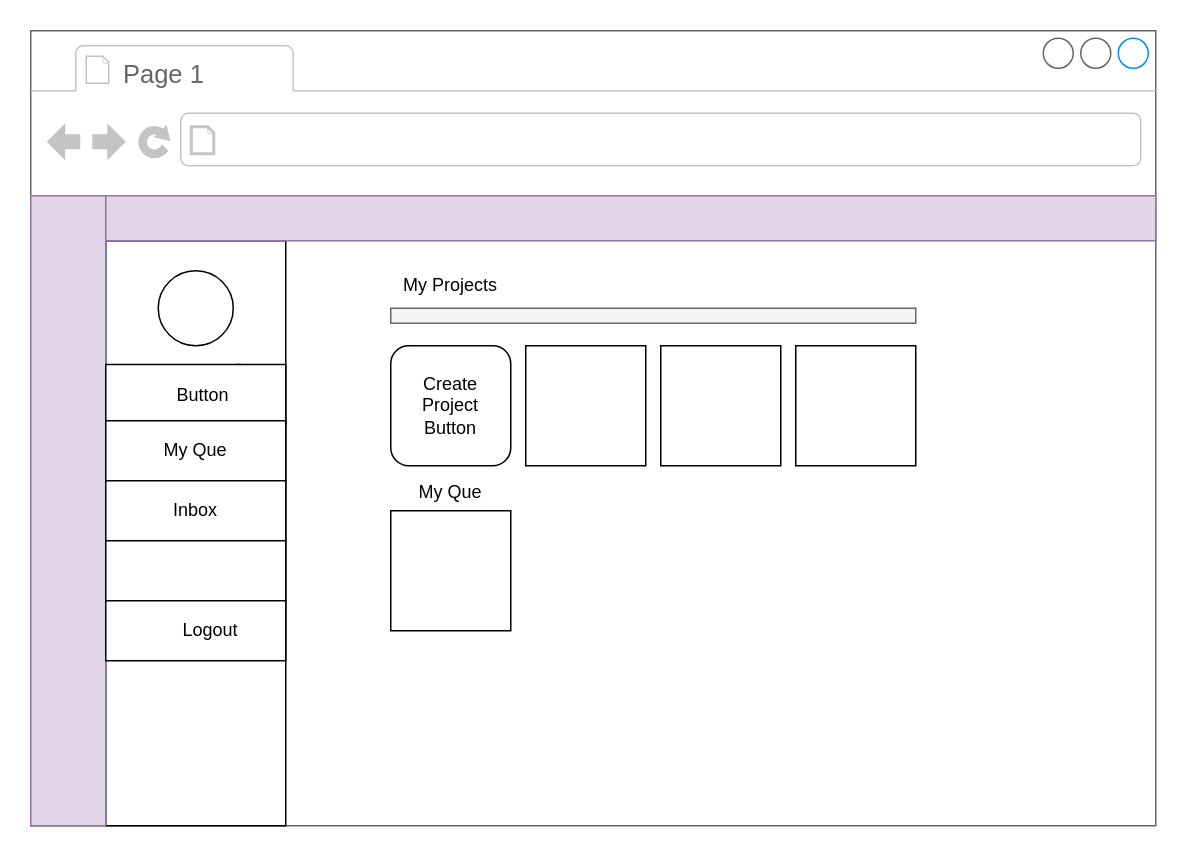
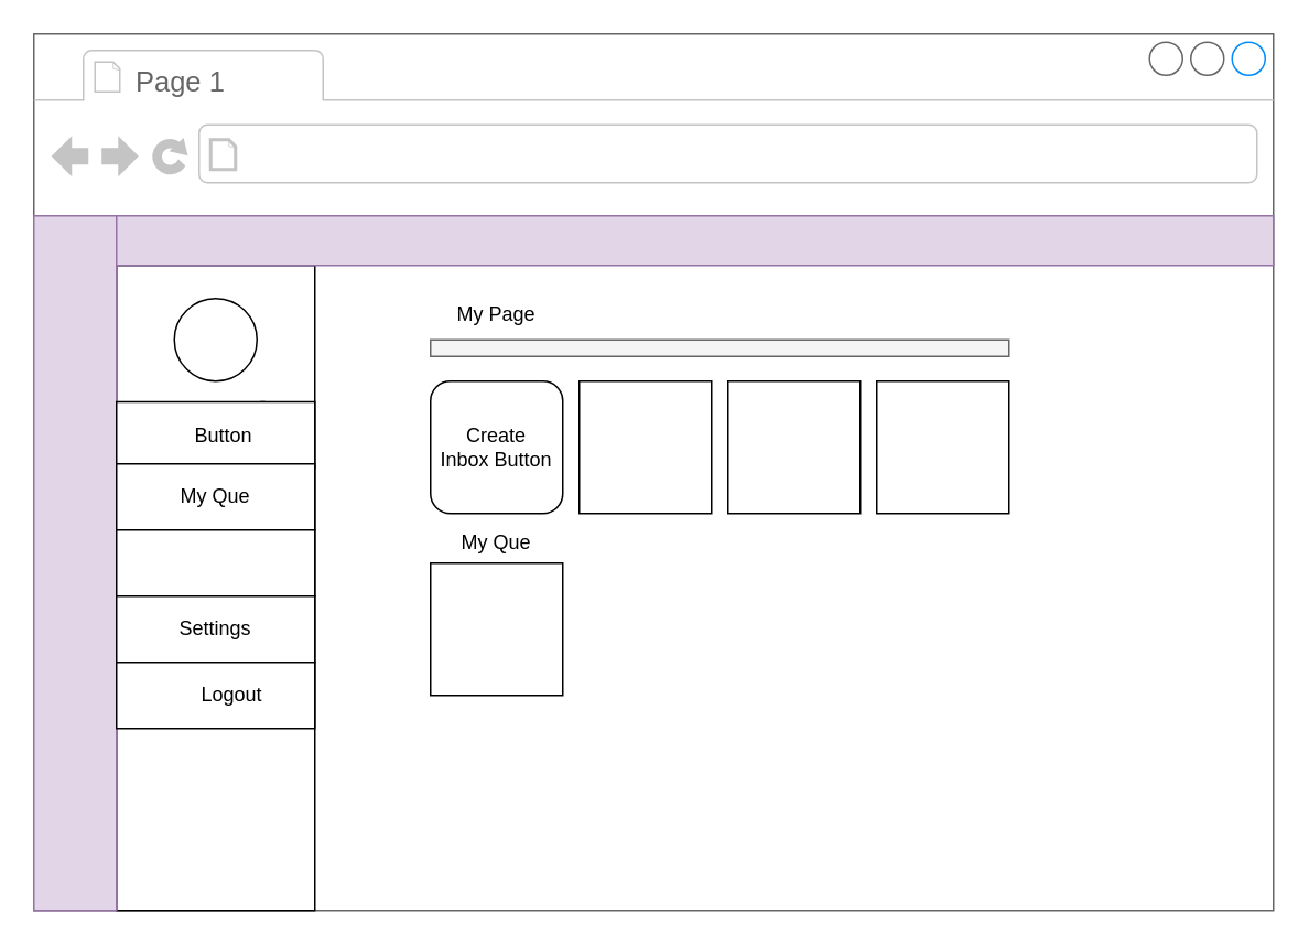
  <mxCell id="0" />
  <mxCell id="1" parent="0" />
  <mxCell id="2" value="" style="strokeWidth=1;shadow=0;dashed=0;align=center;html=1;shape=mxgraph.mockup.containers.browserWindow;rSize=0;strokeColor=#666666;strokeColor2=#008cff;strokeColor3=#c4c4c4;mainText=,;recursiveResize=0;" vertex="1" parent="1"><mxGeometry x="20" y="20" width="750" height="530" as="geometry" /></mxCell>
  <mxCell id="3" value="Page 1" style="strokeWidth=1;shadow=0;dashed=0;align=center;html=1;shape=mxgraph.mockup.containers.anchor;fontSize=17;fontColor=#666666;align=left;" vertex="1" parent="2"><mxGeometry x="60" y="12" width="160" height="35" as="geometry" /></mxCell>
  <mxCell id="4" value="" style="rounded=0;whiteSpace=wrap;html=1;" vertex="1" parent="2"><mxGeometry x="50" y="140" width="120" height="390" as="geometry" /></mxCell>
  <mxCell id="5" value="" style="rounded=0;whiteSpace=wrap;html=1;fillColor=#e1d5e7;strokeColor=#9673a6;" vertex="1" parent="2"><mxGeometry y="110" width="50" height="420" as="geometry" /></mxCell>
  <mxCell id="6" value="" style="group;rotation=0;" vertex="1" connectable="0" parent="2"><mxGeometry x="240" y="210" width="350" height="190" as="geometry" /></mxCell>
  <mxCell id="7" value="" style="whiteSpace=wrap;html=1;aspect=fixed;" vertex="1" parent="6"><mxGeometry x="90" width="80" height="80" as="geometry" /></mxCell>
  <mxCell id="8" value="" style="whiteSpace=wrap;html=1;aspect=fixed;" vertex="1" parent="6"><mxGeometry x="180" width="80" height="80" as="geometry" /></mxCell>
  <mxCell id="9" value="" style="whiteSpace=wrap;html=1;aspect=fixed;" vertex="1" parent="6"><mxGeometry x="270" width="80" height="80" as="geometry" /></mxCell>
  <mxCell id="10" value="" style="whiteSpace=wrap;html=1;aspect=fixed;" vertex="1" parent="6"><mxGeometry y="110" width="80" height="80" as="geometry" /></mxCell>
  <mxCell id="11" value="" style="rounded=0;whiteSpace=wrap;html=1;fillColor=#f5f5f5;strokeColor=#666666;fontColor=#333333;" vertex="1" parent="2"><mxGeometry x="240" y="185" width="350" height="10" as="geometry" /></mxCell>
  <mxCell id="12" value="" style="rounded=1;whiteSpace=wrap;html=1;" vertex="1" parent="2"><mxGeometry x="240" y="210" width="80" height="80" as="geometry" /></mxCell>
- <mxCell id="13" value="Create Project Button" style="text;html=1;strokeColor=none;fillColor=none;align=center;verticalAlign=middle;whiteSpace=wrap;rounded=0;" vertex="1" parent="2"><mxGeometry x="245" y="222.5" width="70" height="55" as="geometry" /></mxCell>
- <mxCell id="14" value="My Projects" style="text;html=1;strokeColor=none;fillColor=none;align=center;verticalAlign=middle;whiteSpace=wrap;rounded=0;" vertex="1" parent="2"><mxGeometry x="195" y="150" width="170" height="40" as="geometry" /></mxCell>
+ <mxCell id="13" value="Create Inbox Button" style="text;html=1;strokeColor=none;fillColor=none;align=center;verticalAlign=middle;whiteSpace=wrap;rounded=0;" vertex="1" parent="2"><mxGeometry x="245" y="222.5" width="70" height="55" as="geometry" /></mxCell>
+ <mxCell id="14" value="My Page" style="text;html=1;strokeColor=none;fillColor=none;align=center;verticalAlign=middle;whiteSpace=wrap;rounded=0;" vertex="1" parent="2"><mxGeometry x="195" y="150" width="170" height="40" as="geometry" /></mxCell>
  <mxCell id="15" value="" style="rounded=0;whiteSpace=wrap;html=1;fillColor=#e1d5e7;strokeColor=#9673a6;" vertex="1" parent="2"><mxGeometry x="50" y="110" width="700" height="30" as="geometry" /></mxCell>
  <mxCell id="16" value="" style="group" vertex="1" connectable="0" parent="2"><mxGeometry x="50" y="222.5" width="120" height="240" as="geometry" /></mxCell>
  <mxCell id="17" style="edgeStyle=orthogonalEdgeStyle;rounded=0;orthogonalLoop=1;jettySize=auto;html=1;exitX=0.75;exitY=0;exitDx=0;exitDy=0;entryX=0.75;entryY=1;entryDx=0;entryDy=0;" edge="1" parent="16" source="18" target="19"><mxGeometry relative="1" as="geometry" /></mxCell>
  <mxCell id="18" value="" style="rounded=0;whiteSpace=wrap;html=1;" vertex="1" parent="16"><mxGeometry width="120" height="40" as="geometry" /></mxCell>
  <mxCell id="19" value="Button" style="text;html=1;strokeColor=none;fillColor=none;align=center;verticalAlign=middle;whiteSpace=wrap;rounded=0;" vertex="1" parent="16"><mxGeometry x="20" y="10" width="90" height="20" as="geometry" /></mxCell>
  <mxCell id="20" value="My Que" style="text;html=1;strokeColor=none;fillColor=none;align=center;verticalAlign=middle;whiteSpace=wrap;rounded=0;" vertex="1" parent="16"><mxGeometry x="185" y="75" width="90" height="20" as="geometry" /></mxCell>
  <mxCell id="21" value="" style="ellipse;whiteSpace=wrap;html=1;aspect=fixed;" vertex="1" parent="2"><mxGeometry x="85" y="160" width="50" height="50" as="geometry" /></mxCell>
  <mxCell id="22" value="" style="group" vertex="1" connectable="0" parent="2"><mxGeometry x="50" y="260" width="120" height="40" as="geometry" /></mxCell>
  <mxCell id="23" value="" style="rounded=0;whiteSpace=wrap;html=1;" vertex="1" parent="22"><mxGeometry width="120" height="40" as="geometry" /></mxCell>
  <mxCell id="24" value="My Que" style="text;html=1;strokeColor=none;fillColor=none;align=center;verticalAlign=middle;whiteSpace=wrap;rounded=0;" vertex="1" parent="22"><mxGeometry x="15" y="10" width="90" height="20" as="geometry" /></mxCell>
  <mxCell id="25" value="" style="group" vertex="1" connectable="0" parent="2"><mxGeometry x="50" y="300" width="120" height="40" as="geometry" /></mxCell>
  <mxCell id="26" value="" style="rounded=0;whiteSpace=wrap;html=1;" vertex="1" parent="25"><mxGeometry width="120" height="40" as="geometry" /></mxCell>
- <mxCell id="27" value="Inbox" style="text;html=1;strokeColor=none;fillColor=none;align=center;verticalAlign=middle;whiteSpace=wrap;rounded=0;" vertex="1" parent="25"><mxGeometry x="15" y="10" width="90" height="20" as="geometry" /></mxCell>
  <mxCell id="28" value="" style="group" vertex="1" connectable="0" parent="2"><mxGeometry x="50" y="340" width="120" height="40" as="geometry" /></mxCell>
  <mxCell id="29" value="" style="rounded=0;whiteSpace=wrap;html=1;" vertex="1" parent="28"><mxGeometry width="120" height="40" as="geometry" /></mxCell>
+ <mxCell id="30" value="Settings" style="text;html=1;strokeColor=none;fillColor=none;align=center;verticalAlign=middle;whiteSpace=wrap;rounded=0;" vertex="1" parent="28"><mxGeometry x="15" y="10" width="90" height="20" as="geometry" /></mxCell>
  <mxCell id="31" value="" style="rounded=0;whiteSpace=wrap;html=1;" vertex="1" parent="2"><mxGeometry x="50" y="380" width="120" height="40" as="geometry" /></mxCell>
  <mxCell id="32" value="Logout" style="text;html=1;strokeColor=none;fillColor=none;align=center;verticalAlign=middle;whiteSpace=wrap;rounded=0;" vertex="1" parent="2"><mxGeometry x="75" y="390" width="90" height="20" as="geometry" /></mxCell>
